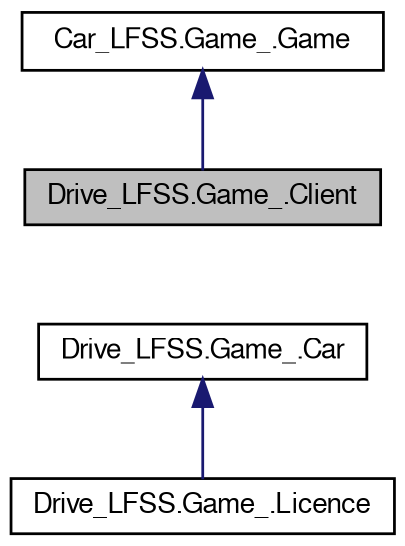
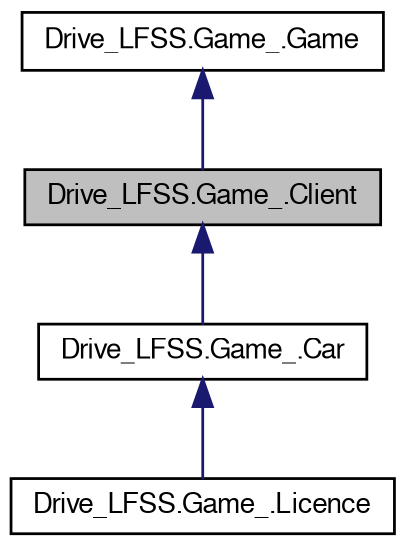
  digraph {
    node [color=black fontname=FreeSans fontsize=10 shape=record]
    edge [color=midnightblue dir=back fontname=FreeSans fontsize=10 labelfontname=FreeSans labelfontsize=10 style=solid]
    n1 [fillcolor=grey75 fontcolor=black height=0.2 label="Drive_LFSS.Game_.Client" style=filled width=0.4]
    n2 [height=0.2 label="Drive_LFSS.Game_.Car" width=0.4]
    n3 [height=0.2 label="Drive_LFSS.Game_.Licence" width=0.4]
-   n4 [height=0.2 label="Car_LFSS.Game_.Game" width=0.4]
+   n4 [height=0.2 label="Drive_LFSS.Game_.Game" width=0.4]
+   n1 -> n2
    n2 -> n3
    n4 -> n1
  }
